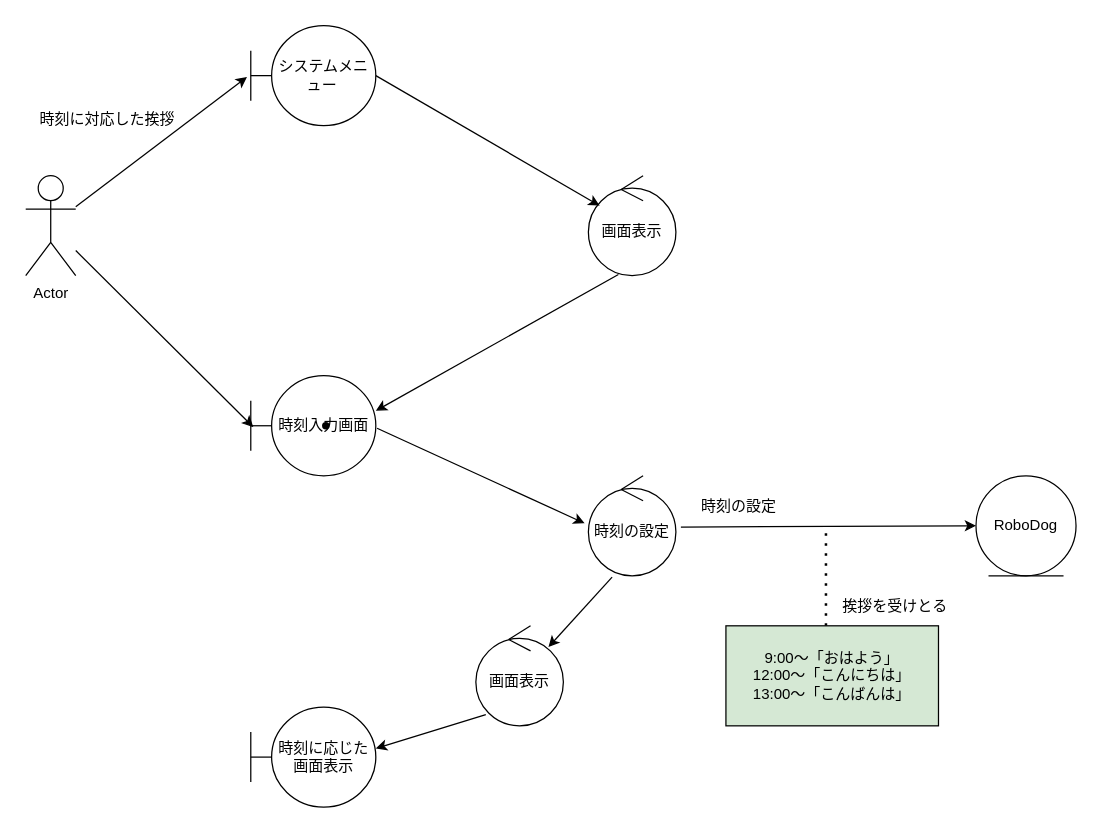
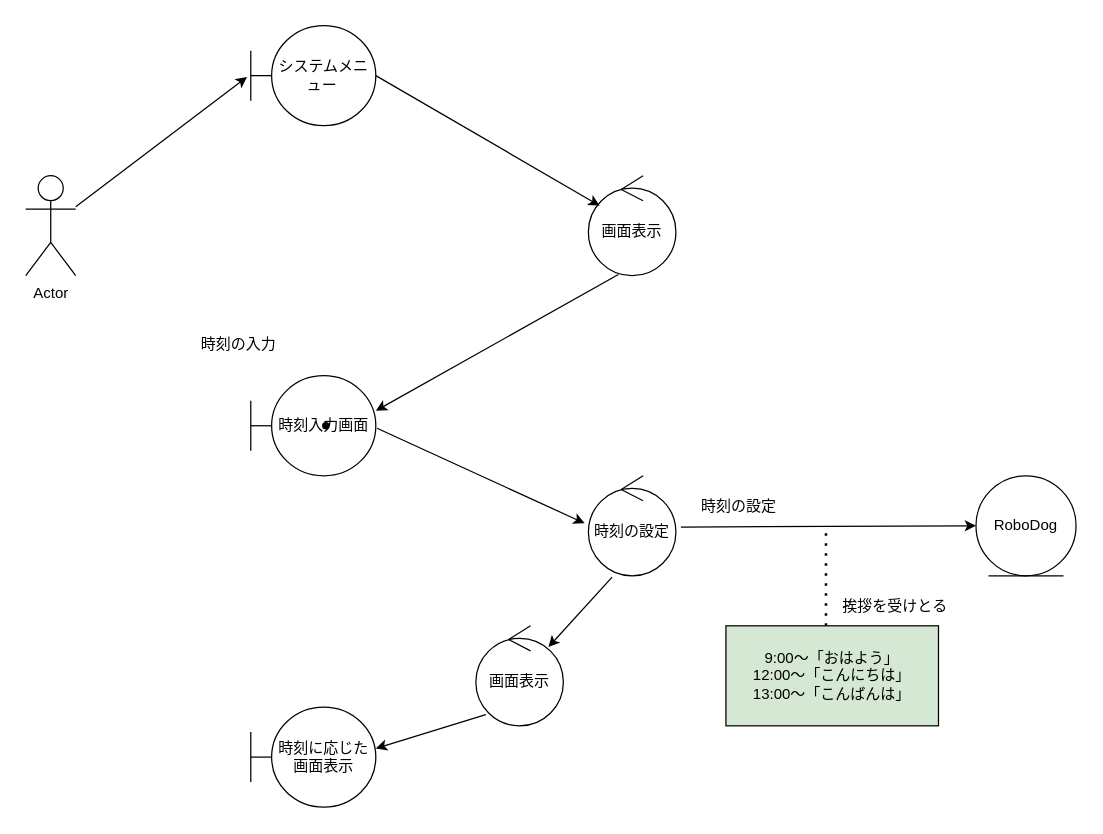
  <mxCell id="0" />
  <mxCell id="1" parent="0" />
  <mxCell id="2" value="Actor" style="shape=umlActor;verticalLabelPosition=bottom;verticalAlign=top;html=1;outlineConnect=0;" vertex="1" parent="1"><mxGeometry x="20" y="140" width="40" height="80" as="geometry" /></mxCell>
  <mxCell id="3" value="システムメニュー&lt;span style=&quot;white-space: pre;&quot;&gt;&#09;&lt;/span&gt;" style="shape=umlBoundary;whiteSpace=wrap;html=1;" vertex="1" parent="1"><mxGeometry x="200" y="20" width="100" height="80" as="geometry" /></mxCell>
  <mxCell id="4" value="時刻入力画面" style="shape=umlBoundary;whiteSpace=wrap;html=1;" vertex="1" parent="1"><mxGeometry x="200" y="300" width="100" height="80" as="geometry" /></mxCell>
  <mxCell id="5" value="画面表示" style="ellipse;shape=umlControl;whiteSpace=wrap;html=1;" vertex="1" parent="1"><mxGeometry x="470" y="140" width="70" height="80" as="geometry" /></mxCell>
  <mxCell id="6" value="" style="shape=waypoint;sketch=0;size=6;pointerEvents=1;points=[];fillColor=none;resizable=0;rotatable=0;perimeter=centerPerimeter;snapToPoint=1;" vertex="1" parent="1"><mxGeometry x="250" y="330" width="20" height="20" as="geometry" /></mxCell>
  <mxCell id="7" value="時刻に応じた画面表示" style="shape=umlBoundary;whiteSpace=wrap;html=1;" vertex="1" parent="1"><mxGeometry x="200" y="565" width="100" height="80" as="geometry" /></mxCell>
  <mxCell id="8" value="時刻の設定" style="ellipse;shape=umlControl;whiteSpace=wrap;html=1;" vertex="1" parent="1"><mxGeometry x="470" y="380" width="70" height="80" as="geometry" /></mxCell>
  <mxCell id="9" value="画面表示" style="ellipse;shape=umlControl;whiteSpace=wrap;html=1;" vertex="1" parent="1"><mxGeometry x="380" y="500" width="70" height="80" as="geometry" /></mxCell>
  <mxCell id="10" value="RoboDog" style="ellipse;shape=umlEntity;whiteSpace=wrap;html=1;" vertex="1" parent="1"><mxGeometry x="780" y="380" width="80" height="80" as="geometry" /></mxCell>
  <mxCell id="11" value="" style="endArrow=classic;html=1;rounded=0;entryX=-0.03;entryY=0.513;entryDx=0;entryDy=0;entryPerimeter=0;" edge="1" parent="1" source="2" target="3"><mxGeometry width="50" height="50" relative="1" as="geometry"><mxPoint x="290" y="400" as="sourcePoint" /><mxPoint x="340" y="350" as="targetPoint" /></mxGeometry></mxCell>
- <mxCell id="12" value="" style="endArrow=classic;html=1;rounded=0;entryX=0.02;entryY=0.513;entryDx=0;entryDy=0;entryPerimeter=0;" edge="1" parent="1" source="2" target="4"><mxGeometry width="50" height="50" relative="1" as="geometry"><mxPoint x="170" y="304" as="sourcePoint" /><mxPoint x="307" y="200" as="targetPoint" /></mxGeometry></mxCell>
  <mxCell id="13" value="" style="endArrow=classic;html=1;rounded=0;entryX=0.129;entryY=0.3;entryDx=0;entryDy=0;entryPerimeter=0;exitX=1;exitY=0.5;exitDx=0;exitDy=0;exitPerimeter=0;" edge="1" parent="1" source="3" target="5"><mxGeometry width="50" height="50" relative="1" as="geometry"><mxPoint x="300" y="244" as="sourcePoint" /><mxPoint x="437" y="140" as="targetPoint" /></mxGeometry></mxCell>
  <mxCell id="14" value="" style="endArrow=classic;html=1;rounded=0;entryX=1;entryY=0.35;entryDx=0;entryDy=0;entryPerimeter=0;exitX=0.343;exitY=0.988;exitDx=0;exitDy=0;exitPerimeter=0;" edge="1" parent="1" source="5" target="4"><mxGeometry width="50" height="50" relative="1" as="geometry"><mxPoint x="410" y="324" as="sourcePoint" /><mxPoint x="547" y="220" as="targetPoint" /></mxGeometry></mxCell>
  <mxCell id="15" value="" style="endArrow=classic;html=1;rounded=0;entryX=-0.043;entryY=0.475;entryDx=0;entryDy=0;entryPerimeter=0;exitX=1.01;exitY=0.525;exitDx=0;exitDy=0;exitPerimeter=0;" edge="1" parent="1" source="4" target="8"><mxGeometry width="50" height="50" relative="1" as="geometry"><mxPoint x="330" y="400" as="sourcePoint" /><mxPoint x="437" y="350" as="targetPoint" /></mxGeometry></mxCell>
  <mxCell id="16" value="" style="endArrow=classic;html=1;rounded=0;entryX=0.829;entryY=0.213;entryDx=0;entryDy=0;entryPerimeter=0;exitX=0.271;exitY=1.013;exitDx=0;exitDy=0;exitPerimeter=0;" edge="1" parent="1" source="8" target="9"><mxGeometry width="50" height="50" relative="1" as="geometry"><mxPoint x="480" y="484" as="sourcePoint" /><mxPoint x="617" y="380" as="targetPoint" /></mxGeometry></mxCell>
  <mxCell id="17" value="" style="endArrow=classic;html=1;rounded=0;entryX=1;entryY=0.413;entryDx=0;entryDy=0;entryPerimeter=0;exitX=0.114;exitY=0.888;exitDx=0;exitDy=0;exitPerimeter=0;" edge="1" parent="1" source="9" target="7"><mxGeometry width="50" height="50" relative="1" as="geometry"><mxPoint x="510" y="604" as="sourcePoint" /><mxPoint x="647" y="500" as="targetPoint" /></mxGeometry></mxCell>
  <mxCell id="18" value="" style="endArrow=classic;html=1;rounded=0;exitX=1.057;exitY=0.513;exitDx=0;exitDy=0;exitPerimeter=0;entryX=0;entryY=0.5;entryDx=0;entryDy=0;" edge="1" parent="1" source="8" target="10"><mxGeometry width="50" height="50" relative="1" as="geometry"><mxPoint x="670" y="654" as="sourcePoint" /><mxPoint x="760" y="490" as="targetPoint" /></mxGeometry></mxCell>
  <mxCell id="19" value="" style="endArrow=none;dashed=1;html=1;dashPattern=1 3;strokeWidth=2;rounded=0;" edge="1" parent="1"><mxGeometry width="50" height="50" relative="1" as="geometry"><mxPoint x="660" y="500" as="sourcePoint" /><mxPoint x="660" y="420" as="targetPoint" /></mxGeometry></mxCell>
  <mxCell id="20" value="9:00～「おはよう」&lt;br&gt;&lt;div&gt;12:00～「こんにちは」&lt;/div&gt;&lt;div&gt;13:00～「こんばんは」&lt;/div&gt;" style="rounded=0;whiteSpace=wrap;html=1;fillColor=#d5e8d4;" vertex="1" parent="1"><mxGeometry x="580" y="500" width="170" height="80" as="geometry" /></mxCell>
- <mxCell id="22" value="時刻に対応した挨拶" style="text;html=1;align=center;verticalAlign=middle;resizable=0;points=[];autosize=1;strokeColor=none;fillColor=none;" vertex="1" parent="1"><mxGeometry x="20" y="80" width="130" height="30" as="geometry" /></mxCell>
+ <mxCell id="21" value="時刻の入力" style="text;html=1;align=center;verticalAlign=middle;resizable=0;points=[];autosize=1;strokeColor=none;fillColor=none;" vertex="1" parent="1"><mxGeometry x="150" y="260" width="80" height="30" as="geometry" /></mxCell>
  <mxCell id="23" value="時刻の設定" style="text;html=1;align=center;verticalAlign=middle;resizable=0;points=[];autosize=1;strokeColor=none;fillColor=none;" vertex="1" parent="1"><mxGeometry x="550" y="390" width="80" height="30" as="geometry" /></mxCell>
  <mxCell id="24" value="挨拶を受けとる" style="text;html=1;align=center;verticalAlign=middle;resizable=0;points=[];autosize=1;strokeColor=none;fillColor=none;" vertex="1" parent="1"><mxGeometry x="660" y="470" width="110" height="30" as="geometry" /></mxCell>
